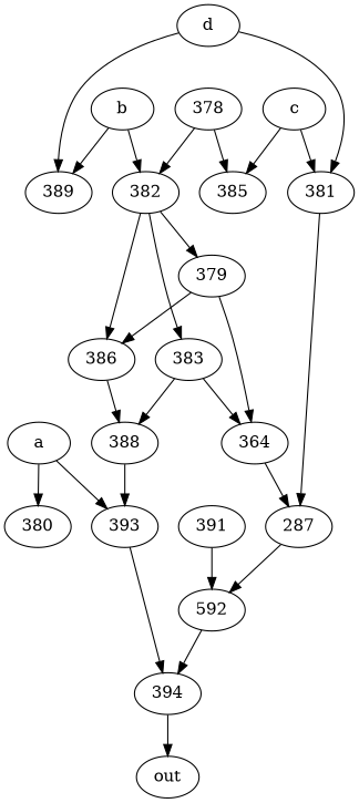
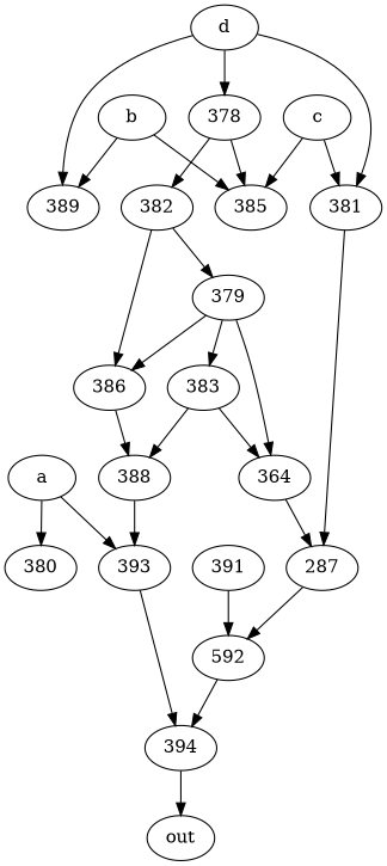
  strict digraph {
    394
    out
    a
    380
    393
    n6 [label=592]
    391
    b
    382
    389
    383
    386
    379
    n14 [label=364]
    388
    n16 [label=287]
    c
    381
    385
    d
    378
    394 -> out
    a -> 380
    a -> 393
    393 -> 394
    n6 -> 394
    391 -> n6
-   b -> 382
+   b -> 385
    b -> 389
-   382 -> 383
+   379 -> 383
    382 -> 386
    382 -> 379
    383 -> n14
    383 -> 388
    386 -> 388
    379 -> 386
    379 -> n14
    n14 -> n16
    388 -> 393
    n16 -> n6
    c -> 381
    c -> 385
    381 -> n16
    d -> 389
    d -> 381
+   d -> 378
    378 -> 382
    378 -> 385
  }
